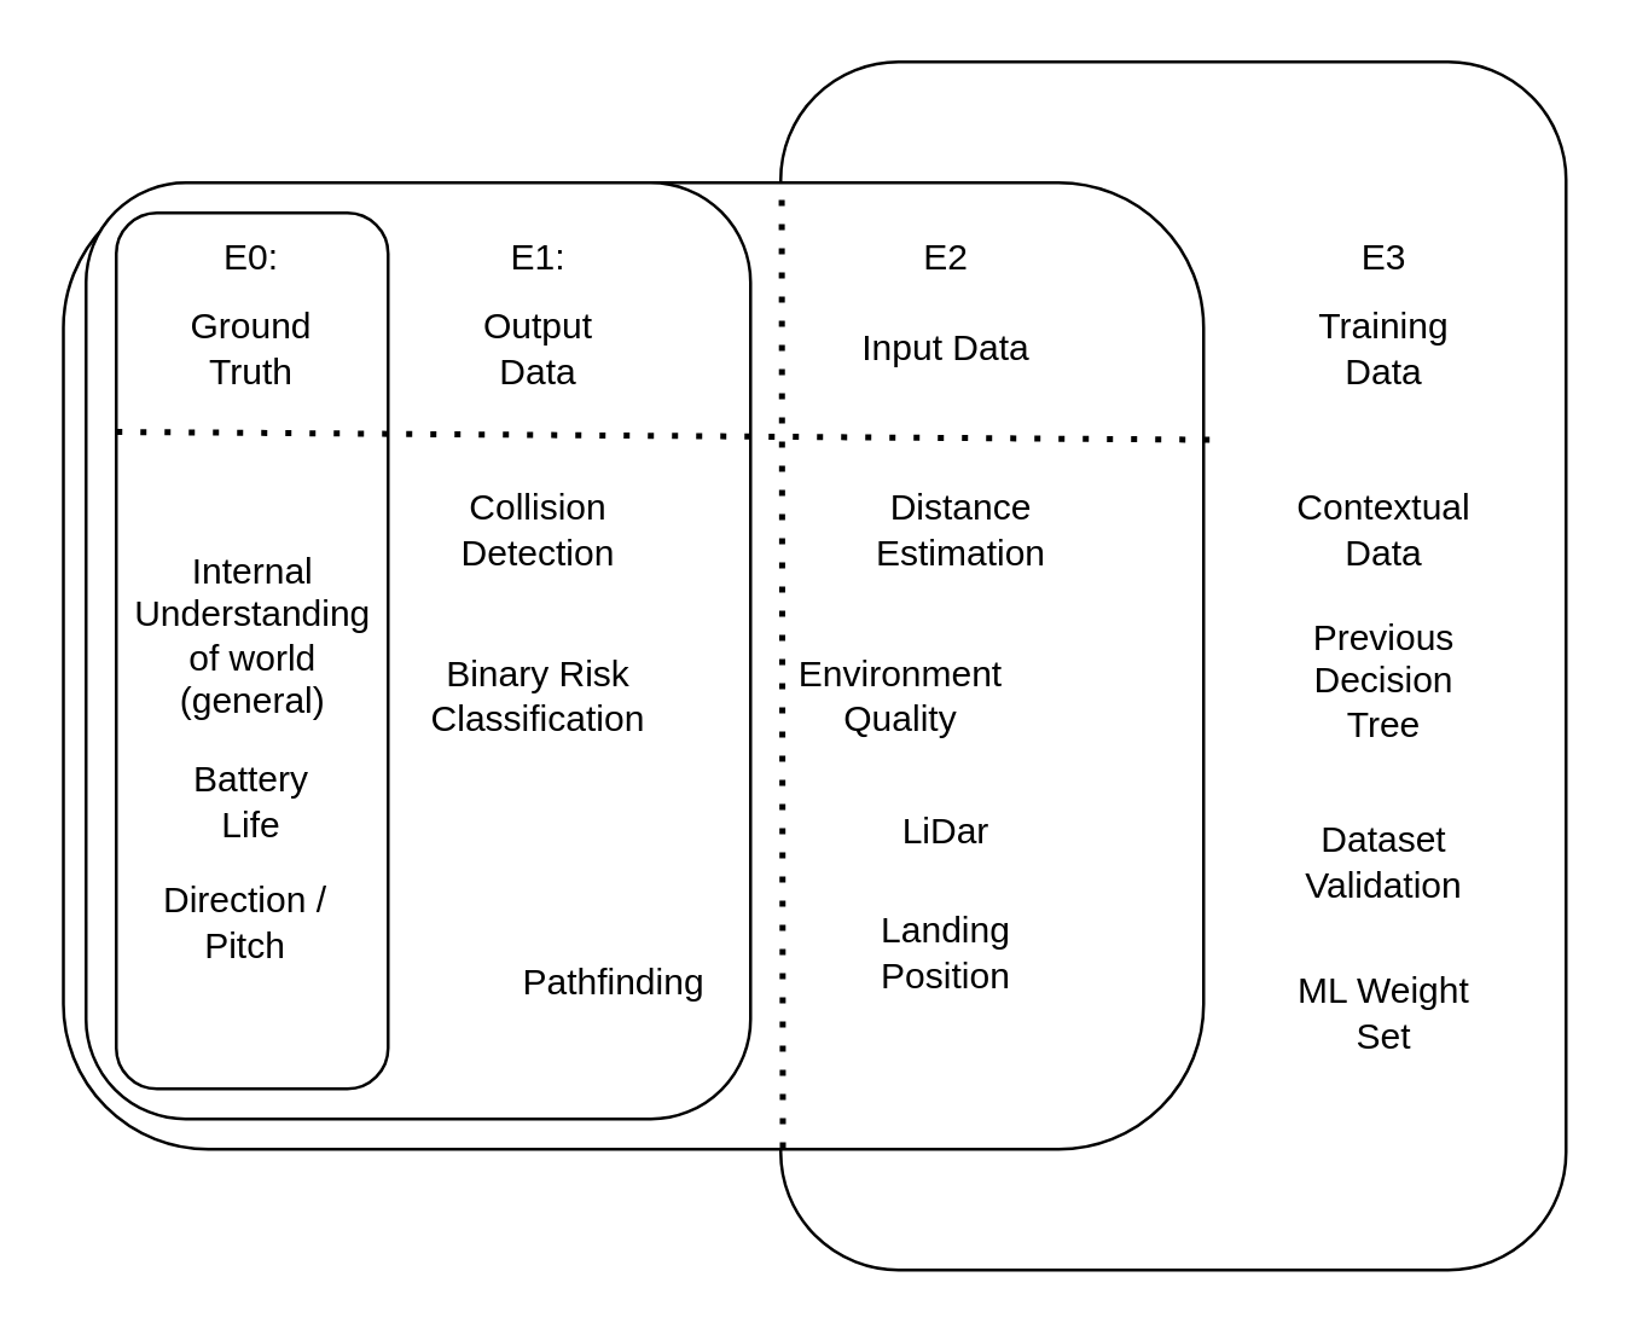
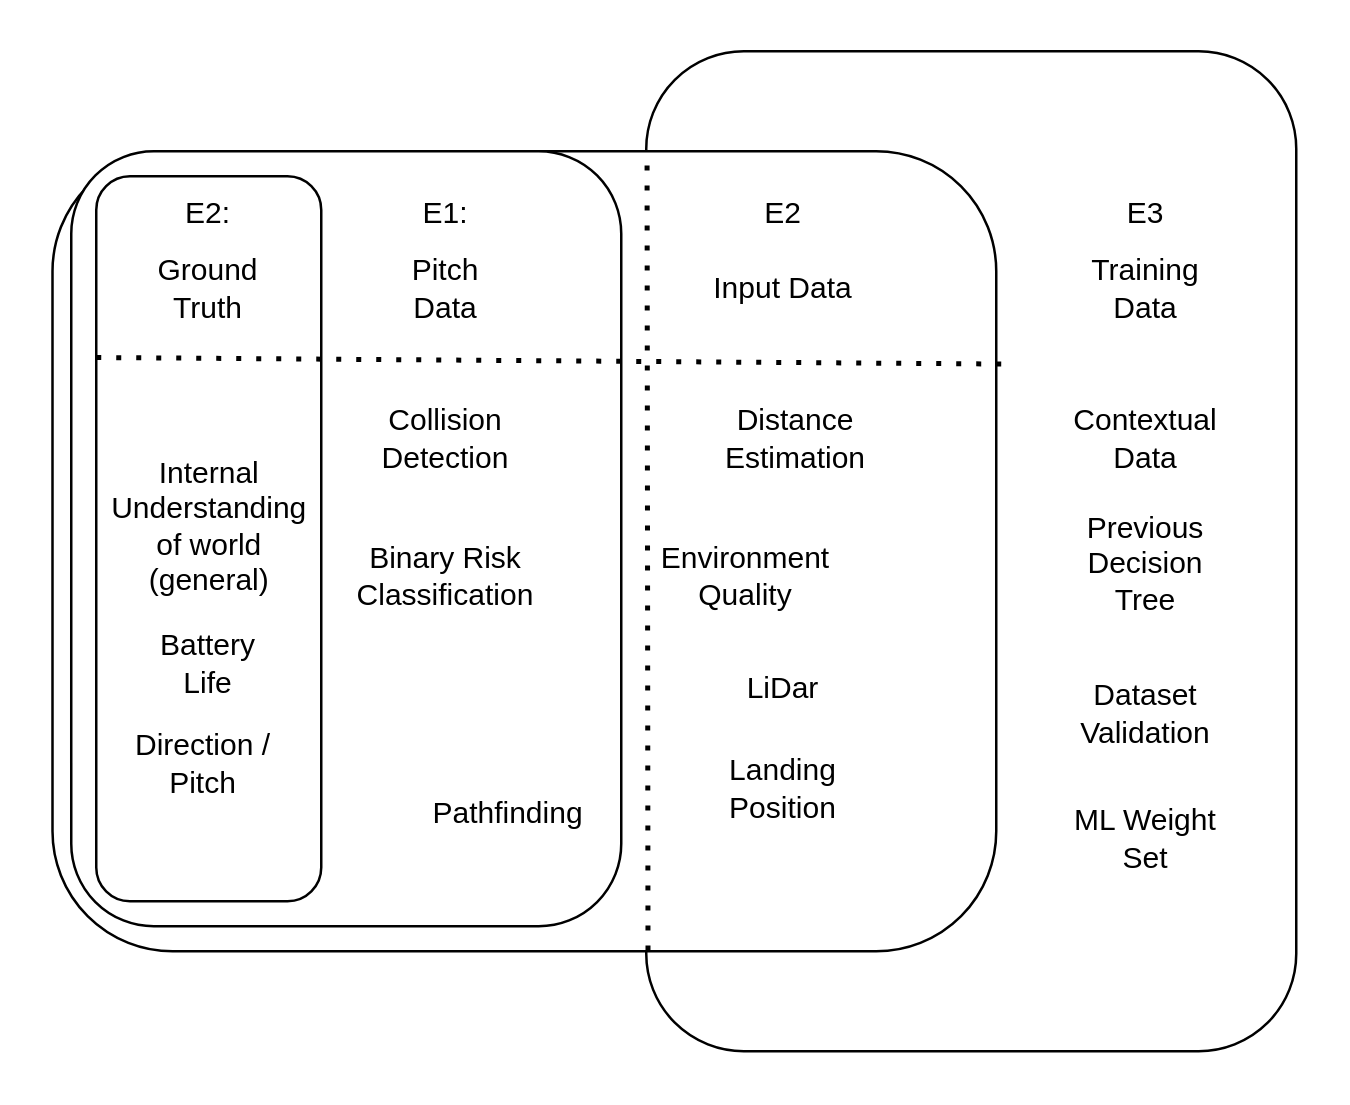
  <mxCell id="0" />
  <mxCell id="1" parent="0" />
  <mxCell id="2" value="" style="rounded=1;whiteSpace=wrap;html=1;" vertex="1" parent="1"><mxGeometry x="258" y="20" width="260" height="400" as="geometry" /></mxCell>
  <mxCell id="3" value="" style="rounded=1;whiteSpace=wrap;html=1;" vertex="1" parent="1"><mxGeometry x="20.5" y="60" width="377.5" height="320" as="geometry" /></mxCell>
  <mxCell id="4" value="" style="rounded=1;whiteSpace=wrap;html=1;" vertex="1" parent="1"><mxGeometry x="28" y="60" width="220" height="310" as="geometry" /></mxCell>
  <mxCell id="5" value="" style="rounded=1;whiteSpace=wrap;html=1;" vertex="1" parent="1"><mxGeometry x="38" y="70" width="90" height="290" as="geometry" /></mxCell>
- <mxCell id="6" value="E0:" style="text;html=1;strokeColor=none;fillColor=none;align=center;verticalAlign=middle;whiteSpace=wrap;rounded=0;" vertex="1" parent="1"><mxGeometry x="53" y="70" width="60" height="30" as="geometry" /></mxCell>
+ <mxCell id="6" value="E2:" style="text;html=1;strokeColor=none;fillColor=none;align=center;verticalAlign=middle;whiteSpace=wrap;rounded=0;" vertex="1" parent="1"><mxGeometry x="53" y="70" width="60" height="30" as="geometry" /></mxCell>
  <mxCell id="7" value="Ground Truth" style="text;html=1;strokeColor=none;fillColor=none;align=center;verticalAlign=middle;whiteSpace=wrap;rounded=0;" vertex="1" parent="1"><mxGeometry x="53" y="100" width="60" height="30" as="geometry" /></mxCell>
  <mxCell id="8" value="" style="endArrow=none;dashed=1;html=1;dashPattern=1 3;strokeWidth=2;rounded=0;exitX=0;exitY=0.25;exitDx=0;exitDy=0;entryX=1.006;entryY=0.266;entryDx=0;entryDy=0;entryPerimeter=0;" edge="1" parent="1" source="5" target="3"><mxGeometry width="50" height="50" relative="1" as="geometry"><mxPoint x="318" y="310" as="sourcePoint" /><mxPoint x="368" y="260" as="targetPoint" /></mxGeometry></mxCell>
  <mxCell id="9" value="Internal Understanding of world (general)" style="text;html=1;strokeColor=none;fillColor=none;align=center;verticalAlign=middle;whiteSpace=wrap;rounded=0;" vertex="1" parent="1"><mxGeometry x="50.5" y="180" width="65" height="60" as="geometry" /></mxCell>
  <mxCell id="10" value="Battery Life" style="text;html=1;strokeColor=none;fillColor=none;align=center;verticalAlign=middle;whiteSpace=wrap;rounded=0;" vertex="1" parent="1"><mxGeometry x="53" y="250" width="60" height="30" as="geometry" /></mxCell>
  <mxCell id="11" value="Direction / Pitch" style="text;html=1;strokeColor=none;fillColor=none;align=center;verticalAlign=middle;whiteSpace=wrap;rounded=0;" vertex="1" parent="1"><mxGeometry x="50.5" y="290" width="60" height="30" as="geometry" /></mxCell>
  <mxCell id="12" value="E1:" style="text;html=1;strokeColor=none;fillColor=none;align=center;verticalAlign=middle;whiteSpace=wrap;rounded=0;" vertex="1" parent="1"><mxGeometry x="148" y="70" width="60" height="30" as="geometry" /></mxCell>
- <mxCell id="13" value="&lt;div&gt;Output&lt;/div&gt;&lt;div&gt;Data&lt;br&gt;&lt;/div&gt;" style="text;html=1;strokeColor=none;fillColor=none;align=center;verticalAlign=middle;whiteSpace=wrap;rounded=0;" vertex="1" parent="1"><mxGeometry x="148" y="100" width="60" height="30" as="geometry" /></mxCell>
+ <mxCell id="13" value="&lt;div&gt;Pitch&lt;/div&gt;&lt;div&gt;Data&lt;br&gt;&lt;/div&gt;" style="text;html=1;strokeColor=none;fillColor=none;align=center;verticalAlign=middle;whiteSpace=wrap;rounded=0;" vertex="1" parent="1"><mxGeometry x="148" y="100" width="60" height="30" as="geometry" /></mxCell>
  <mxCell id="14" value="Collision Detection" style="text;html=1;strokeColor=none;fillColor=none;align=center;verticalAlign=middle;whiteSpace=wrap;rounded=0;" vertex="1" parent="1"><mxGeometry x="148" y="160" width="60" height="30" as="geometry" /></mxCell>
  <mxCell id="15" value="Binary Risk Classification" style="text;html=1;strokeColor=none;fillColor=none;align=center;verticalAlign=middle;whiteSpace=wrap;rounded=0;" vertex="1" parent="1"><mxGeometry x="133" y="210" width="90" height="40" as="geometry" /></mxCell>
  <mxCell id="16" value="Distance Estimation" style="text;html=1;strokeColor=none;fillColor=none;align=center;verticalAlign=middle;whiteSpace=wrap;rounded=0;" vertex="1" parent="1"><mxGeometry x="288" y="160" width="60" height="30" as="geometry" /></mxCell>
  <mxCell id="17" value="Pathfinding" style="text;html=1;strokeColor=none;fillColor=none;align=center;verticalAlign=middle;whiteSpace=wrap;rounded=0;" vertex="1" parent="1"><mxGeometry x="173" y="310" width="60" height="30" as="geometry" /></mxCell>
  <mxCell id="18" value="E2" style="text;html=1;strokeColor=none;fillColor=none;align=center;verticalAlign=middle;whiteSpace=wrap;rounded=0;" vertex="1" parent="1"><mxGeometry x="283" y="70" width="60" height="30" as="geometry" /></mxCell>
  <mxCell id="19" value="Input Data" style="text;html=1;strokeColor=none;fillColor=none;align=center;verticalAlign=middle;whiteSpace=wrap;rounded=0;" vertex="1" parent="1"><mxGeometry x="283" y="100" width="60" height="30" as="geometry" /></mxCell>
  <mxCell id="20" value="" style="endArrow=none;dashed=1;html=1;dashPattern=1 3;strokeWidth=2;rounded=0;entryX=0.63;entryY=-0.001;entryDx=0;entryDy=0;entryPerimeter=0;exitX=0.631;exitY=0.999;exitDx=0;exitDy=0;exitPerimeter=0;" edge="1" parent="1" source="3" target="3"><mxGeometry width="50" height="50" relative="1" as="geometry"><mxPoint x="288" y="280" as="sourcePoint" /><mxPoint x="338" y="230" as="targetPoint" /></mxGeometry></mxCell>
  <mxCell id="21" value="E3" style="text;html=1;strokeColor=none;fillColor=none;align=center;verticalAlign=middle;whiteSpace=wrap;rounded=0;" vertex="1" parent="1"><mxGeometry x="428" y="70" width="60" height="30" as="geometry" /></mxCell>
  <mxCell id="22" value="Training Data" style="text;html=1;strokeColor=none;fillColor=none;align=center;verticalAlign=middle;whiteSpace=wrap;rounded=0;" vertex="1" parent="1"><mxGeometry x="428" y="100" width="60" height="30" as="geometry" /></mxCell>
  <mxCell id="23" value="Environment Quality" style="text;html=1;strokeColor=none;fillColor=none;align=center;verticalAlign=middle;whiteSpace=wrap;rounded=0;" vertex="1" parent="1"><mxGeometry x="268" y="215" width="60" height="30" as="geometry" /></mxCell>
  <mxCell id="24" value="LiDar" style="text;html=1;strokeColor=none;fillColor=none;align=center;verticalAlign=middle;whiteSpace=wrap;rounded=0;" vertex="1" parent="1"><mxGeometry x="283" y="260" width="60" height="30" as="geometry" /></mxCell>
  <mxCell id="25" value="Landing Position" style="text;html=1;strokeColor=none;fillColor=none;align=center;verticalAlign=middle;whiteSpace=wrap;rounded=0;" vertex="1" parent="1"><mxGeometry x="283" y="300" width="60" height="30" as="geometry" /></mxCell>
  <mxCell id="26" value="Contextual Data" style="text;html=1;strokeColor=none;fillColor=none;align=center;verticalAlign=middle;whiteSpace=wrap;rounded=0;" vertex="1" parent="1"><mxGeometry x="428" y="160" width="60" height="30" as="geometry" /></mxCell>
  <mxCell id="27" value="Previous Decision Tree" style="text;html=1;strokeColor=none;fillColor=none;align=center;verticalAlign=middle;whiteSpace=wrap;rounded=0;" vertex="1" parent="1"><mxGeometry x="428" y="210" width="60" height="30" as="geometry" /></mxCell>
  <mxCell id="28" value="Dataset Validation" style="text;html=1;strokeColor=none;fillColor=none;align=center;verticalAlign=middle;whiteSpace=wrap;rounded=0;" vertex="1" parent="1"><mxGeometry x="428" y="270" width="60" height="30" as="geometry" /></mxCell>
  <mxCell id="29" value="ML Weight Set" style="text;html=1;strokeColor=none;fillColor=none;align=center;verticalAlign=middle;whiteSpace=wrap;rounded=0;" vertex="1" parent="1"><mxGeometry x="428" y="320" width="60" height="30" as="geometry" /></mxCell>
